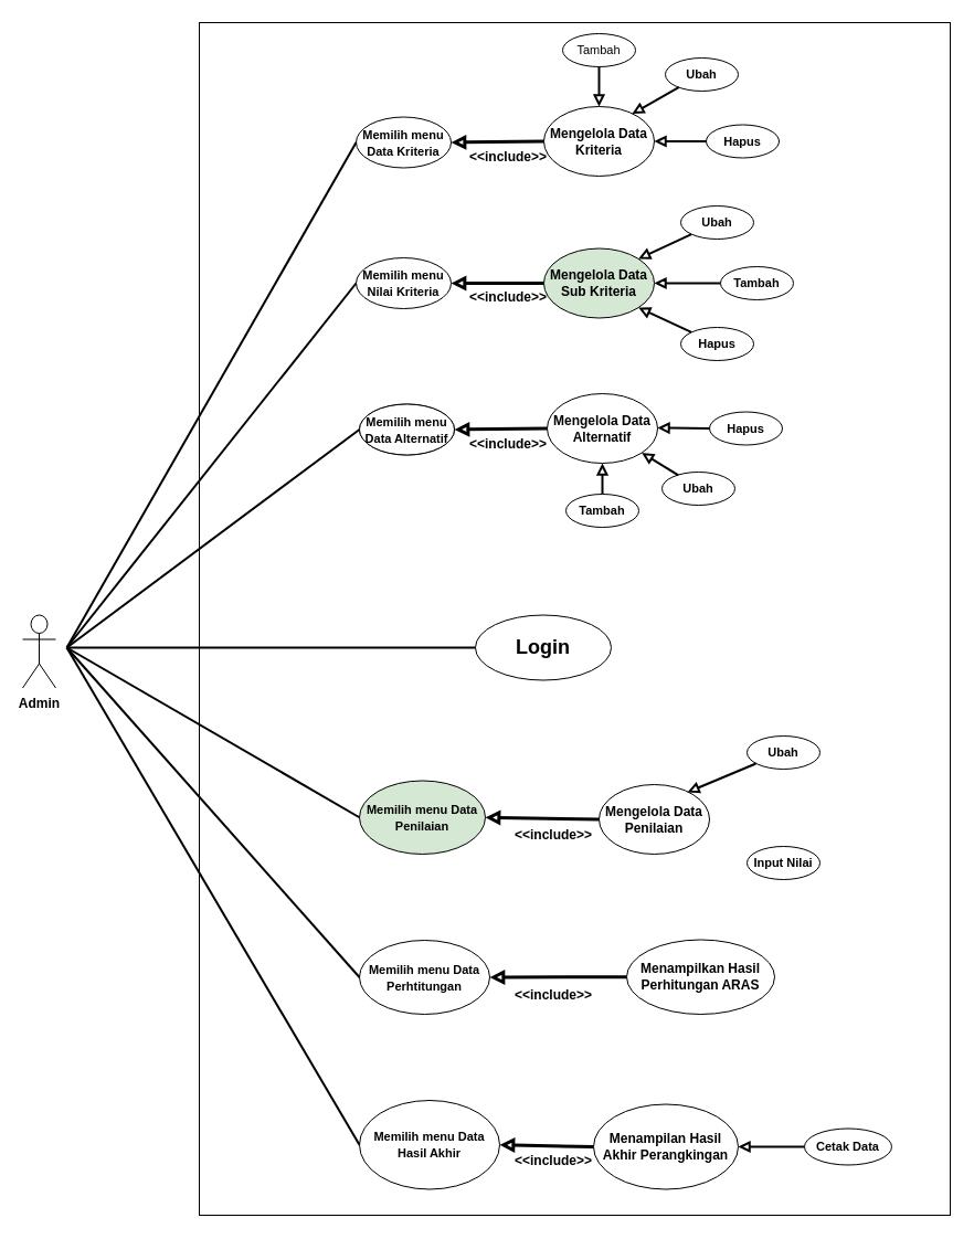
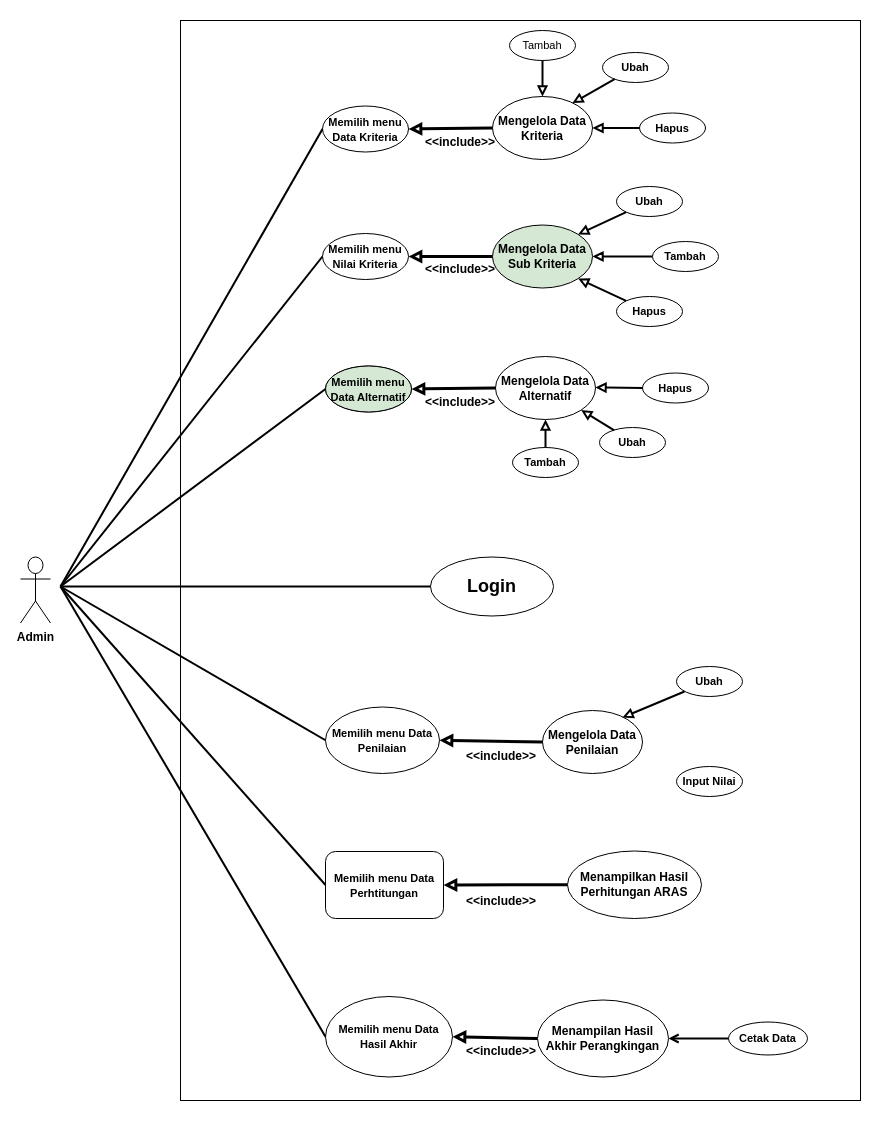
  <mxCell id="0" />
  <mxCell id="1" parent="0" />
  <mxCell id="2" value="" style="rounded=0;whiteSpace=wrap;html=1;" parent="1" vertex="1"><mxGeometry x="180" y="20" width="680" height="1080" as="geometry" /></mxCell>
  <mxCell id="3" value="&lt;font style=&quot;font-size: 18px;&quot;&gt;Login&lt;/font&gt;" style="ellipse;whiteSpace=wrap;html=1;fontStyle=1" parent="1" vertex="1"><mxGeometry x="430" y="556.5" width="123" height="59" as="geometry" /></mxCell>
  <mxCell id="4" value="Admin" style="shape=umlActor;verticalLabelPosition=bottom;verticalAlign=top;html=1;outlineConnect=0;fontStyle=1" parent="1" vertex="1"><mxGeometry x="20" y="556.5" width="30" height="66" as="geometry" /></mxCell>
  <mxCell id="5" value="" style="endArrow=none;html=1;rounded=0;strokeWidth=2;fontStyle=1;entryX=0;entryY=0.5;entryDx=0;entryDy=0;" parent="1" target="3" edge="1"><mxGeometry width="50" height="50" relative="1" as="geometry"><mxPoint x="60" y="586" as="sourcePoint" /><mxPoint x="260.01" y="588.494" as="targetPoint" /></mxGeometry></mxCell>
  <mxCell id="6" value="&lt;font style=&quot;font-size: 11px;&quot;&gt;Memilih menu Data Kriteria&lt;/font&gt;" style="ellipse;whiteSpace=wrap;html=1;fontStyle=1" parent="1" vertex="1"><mxGeometry x="322" y="105.5" width="86" height="46" as="geometry" /></mxCell>
  <mxCell id="7" value="&lt;font style=&quot;font-size: 12px;&quot;&gt;Mengelola Data Kriteria&lt;/font&gt;" style="ellipse;whiteSpace=wrap;html=1;fontStyle=1" parent="1" vertex="1"><mxGeometry x="492" y="96" width="100" height="63" as="geometry" /></mxCell>
  <mxCell id="8" value="&lt;font style=&quot;font-size: 11px;&quot;&gt;Tambah&lt;/font&gt;" style="ellipse;whiteSpace=wrap;html=1;" parent="1" vertex="1"><mxGeometry x="509" y="30" width="66" height="30" as="geometry" /></mxCell>
  <mxCell id="9" value="&lt;font style=&quot;font-size: 11px;&quot;&gt;Ubah&lt;/font&gt;" style="ellipse;whiteSpace=wrap;html=1;fontStyle=1" parent="1" vertex="1"><mxGeometry x="602" y="52" width="66" height="30" as="geometry" /></mxCell>
  <mxCell id="10" value="&lt;font style=&quot;font-size: 11px;&quot;&gt;Hapus&lt;/font&gt;" style="ellipse;whiteSpace=wrap;html=1;fontStyle=1" parent="1" vertex="1"><mxGeometry x="639" y="112.5" width="66" height="30" as="geometry" /></mxCell>
  <mxCell id="11" value="" style="endArrow=block;html=1;rounded=0;entryX=0.5;entryY=0;entryDx=0;entryDy=0;exitX=0.5;exitY=1;exitDx=0;exitDy=0;strokeWidth=2;fontStyle=1;endFill=0;" parent="1" source="8" target="7" edge="1"><mxGeometry width="50" height="50" relative="1" as="geometry"><mxPoint x="692" y="483" as="sourcePoint" /><mxPoint x="742" y="433" as="targetPoint" /></mxGeometry></mxCell>
  <mxCell id="12" value="" style="endArrow=block;html=1;rounded=0;entryX=0.799;entryY=0.105;entryDx=0;entryDy=0;entryPerimeter=0;strokeWidth=2;fontStyle=1;endFill=0;" parent="1" source="9" target="7" edge="1"><mxGeometry width="50" height="50" relative="1" as="geometry"><mxPoint x="692" y="483" as="sourcePoint" /><mxPoint x="566" y="120" as="targetPoint" /></mxGeometry></mxCell>
  <mxCell id="13" value="" style="endArrow=block;html=1;rounded=0;entryX=1;entryY=0.5;entryDx=0;entryDy=0;exitX=0;exitY=0.5;exitDx=0;exitDy=0;strokeWidth=2;fontStyle=1;endFill=0;" parent="1" source="10" target="7" edge="1"><mxGeometry width="50" height="50" relative="1" as="geometry"><mxPoint x="692" y="483" as="sourcePoint" /><mxPoint x="742" y="433" as="targetPoint" /></mxGeometry></mxCell>
  <mxCell id="14" value="&amp;lt;&amp;lt;include&amp;gt;&amp;gt;" style="text;html=1;strokeColor=none;fillColor=none;align=center;verticalAlign=middle;whiteSpace=wrap;rounded=0;fontStyle=1" parent="1" vertex="1"><mxGeometry x="430" y="126.5" width="60" height="30" as="geometry" /></mxCell>
  <mxCell id="15" value="" style="endArrow=block;html=1;rounded=0;entryX=1;entryY=0.5;entryDx=0;entryDy=0;exitX=0;exitY=0.5;exitDx=0;exitDy=0;strokeWidth=3;fontStyle=1;endFill=0;" parent="1" source="7" target="6" edge="1"><mxGeometry width="50" height="50" relative="1" as="geometry"><mxPoint x="662" y="483" as="sourcePoint" /><mxPoint x="712" y="433" as="targetPoint" /></mxGeometry></mxCell>
  <mxCell id="16" value="" style="endArrow=none;html=1;rounded=0;entryX=0;entryY=0.5;entryDx=0;entryDy=0;strokeWidth=2;fontStyle=1" parent="1" target="6" edge="1"><mxGeometry width="50" height="50" relative="1" as="geometry"><mxPoint x="60" y="586" as="sourcePoint" /><mxPoint x="600" y="456" as="targetPoint" /></mxGeometry></mxCell>
  <mxCell id="17" value="&lt;font style=&quot;font-size: 11px;&quot;&gt;Memilih menu Data Kriteria&lt;/font&gt;" style="ellipse;whiteSpace=wrap;html=1;fontStyle=1" parent="1" vertex="1"><mxGeometry x="325" y="365.5" width="86" height="46" as="geometry" /></mxCell>
  <mxCell id="18" value="&lt;font style=&quot;font-size: 12px;&quot;&gt;Mengelola Data Alternatif&lt;/font&gt;" style="ellipse;whiteSpace=wrap;html=1;fontStyle=1" parent="1" vertex="1"><mxGeometry x="495" y="356" width="100" height="63" as="geometry" /></mxCell>
  <mxCell id="19" value="" style="endArrow=block;html=1;rounded=0;entryX=1;entryY=0.5;entryDx=0;entryDy=0;exitX=0;exitY=0.5;exitDx=0;exitDy=0;strokeWidth=3;fontStyle=1;endFill=0;" parent="1" source="18" target="17" edge="1"><mxGeometry width="50" height="50" relative="1" as="geometry"><mxPoint x="665" y="743" as="sourcePoint" /><mxPoint x="715" y="693" as="targetPoint" /></mxGeometry></mxCell>
  <mxCell id="20" value="" style="endArrow=none;html=1;rounded=0;entryX=0;entryY=0.5;entryDx=0;entryDy=0;strokeWidth=2;fontStyle=1" parent="1" target="17" edge="1"><mxGeometry width="50" height="50" relative="1" as="geometry"><mxPoint x="60" y="586" as="sourcePoint" /><mxPoint x="220" y="139" as="targetPoint" /></mxGeometry></mxCell>
  <mxCell id="21" value="&lt;font style=&quot;font-size: 11px;&quot;&gt;Hapus&lt;/font&gt;" style="ellipse;whiteSpace=wrap;html=1;fontStyle=1" parent="1" vertex="1"><mxGeometry x="642" y="372.5" width="66" height="30" as="geometry" /></mxCell>
  <mxCell id="22" value="" style="endArrow=block;html=1;rounded=0;entryX=1;entryY=0.5;entryDx=0;entryDy=0;exitX=0;exitY=0.5;exitDx=0;exitDy=0;strokeWidth=2;fontStyle=1;endFill=0;" parent="1" source="21" edge="1"><mxGeometry width="50" height="50" relative="1" as="geometry"><mxPoint x="695" y="743" as="sourcePoint" /><mxPoint x="595" y="387" as="targetPoint" /></mxGeometry></mxCell>
  <mxCell id="23" value="&lt;font style=&quot;font-size: 11px;&quot;&gt;Ubah&lt;/font&gt;" style="ellipse;whiteSpace=wrap;html=1;fontStyle=1" parent="1" vertex="1"><mxGeometry x="599" y="427" width="66" height="30" as="geometry" /></mxCell>
  <mxCell id="24" value="&lt;font style=&quot;font-size: 11px;&quot;&gt;Tambah&lt;/font&gt;" style="ellipse;whiteSpace=wrap;html=1;fontStyle=1" parent="1" vertex="1"><mxGeometry x="512" y="447" width="66" height="30" as="geometry" /></mxCell>
  <mxCell id="25" value="&amp;lt;&amp;lt;include&amp;gt;&amp;gt;" style="text;html=1;strokeColor=none;fillColor=none;align=center;verticalAlign=middle;whiteSpace=wrap;rounded=0;fontStyle=1" parent="1" vertex="1"><mxGeometry x="430" y="254" width="60" height="30" as="geometry" /></mxCell>
  <mxCell id="26" value="" style="endArrow=block;html=1;rounded=0;entryX=1;entryY=1;entryDx=0;entryDy=0;exitX=0.224;exitY=0.093;exitDx=0;exitDy=0;strokeWidth=2;exitPerimeter=0;fontStyle=1;endFill=0;" parent="1" source="23" target="18" edge="1"><mxGeometry width="50" height="50" relative="1" as="geometry"><mxPoint x="652" y="398" as="sourcePoint" /><mxPoint x="605" y="397" as="targetPoint" /></mxGeometry></mxCell>
  <mxCell id="27" value="" style="endArrow=block;html=1;rounded=0;entryX=0.5;entryY=1;entryDx=0;entryDy=0;exitX=0.5;exitY=0;exitDx=0;exitDy=0;strokeWidth=2;fontStyle=1;endFill=0;" parent="1" source="24" target="18" edge="1"><mxGeometry width="50" height="50" relative="1" as="geometry"><mxPoint x="624" y="440" as="sourcePoint" /><mxPoint x="590" y="420" as="targetPoint" /></mxGeometry></mxCell>
- <mxCell id="28" value="&lt;font style=&quot;font-size: 11px;&quot;&gt;Memilih menu Data Alternatif&lt;/font&gt;" style="ellipse;whiteSpace=wrap;html=1;fontStyle=1" parent="1" vertex="1"><mxGeometry x="325" y="365.5" width="86" height="46" as="geometry" /></mxCell>
+ <mxCell id="28" value="&lt;font style=&quot;font-size: 11px;&quot;&gt;Memilih menu Data Alternatif&lt;/font&gt;" style="ellipse;whiteSpace=wrap;html=1;fontStyle=1;fillColor=#d5e8d4;" parent="1" vertex="1"><mxGeometry x="325" y="365.5" width="86" height="46" as="geometry" /></mxCell>
  <mxCell id="29" value="&amp;lt;&amp;lt;include&amp;gt;&amp;gt;" style="text;html=1;strokeColor=none;fillColor=none;align=center;verticalAlign=middle;whiteSpace=wrap;rounded=0;fontStyle=1" parent="1" vertex="1"><mxGeometry x="430" y="386.5" width="60" height="30" as="geometry" /></mxCell>
  <mxCell id="30" value="&lt;font style=&quot;font-size: 11px;&quot;&gt;Memilih menu Nilai Kriteria&lt;/font&gt;" style="ellipse;whiteSpace=wrap;html=1;fontStyle=1" parent="1" vertex="1"><mxGeometry x="322" y="233" width="86" height="46" as="geometry" /></mxCell>
  <mxCell id="31" value="&lt;font style=&quot;font-size: 12px;&quot;&gt;Mengelola Data Sub Kriteria&lt;/font&gt;" style="ellipse;whiteSpace=wrap;html=1;fontStyle=1;fillColor=#d5e8d4;" parent="1" vertex="1"><mxGeometry x="492" y="224.5" width="100" height="63" as="geometry" /></mxCell>
  <mxCell id="32" value="" style="endArrow=block;html=1;rounded=0;entryX=1;entryY=0.5;entryDx=0;entryDy=0;exitX=0;exitY=0.5;exitDx=0;exitDy=0;strokeWidth=3;fontStyle=1;endFill=0;" parent="1" source="31" target="30" edge="1"><mxGeometry width="50" height="50" relative="1" as="geometry"><mxPoint x="502" y="169" as="sourcePoint" /><mxPoint x="418" y="170" as="targetPoint" /></mxGeometry></mxCell>
  <mxCell id="33" value="&lt;font style=&quot;font-size: 11px;&quot;&gt;Tambah&lt;/font&gt;" style="ellipse;whiteSpace=wrap;html=1;fontStyle=1" parent="1" vertex="1"><mxGeometry x="652" y="241" width="66" height="30" as="geometry" /></mxCell>
  <mxCell id="34" value="&lt;font style=&quot;font-size: 11px;&quot;&gt;Ubah&lt;/font&gt;" style="ellipse;whiteSpace=wrap;html=1;fontStyle=1" parent="1" vertex="1"><mxGeometry x="616" y="186" width="66" height="30" as="geometry" /></mxCell>
  <mxCell id="35" value="&lt;font style=&quot;font-size: 11px;&quot;&gt;Hapus&lt;/font&gt;" style="ellipse;whiteSpace=wrap;html=1;fontStyle=1" parent="1" vertex="1"><mxGeometry x="616" y="296" width="66" height="30" as="geometry" /></mxCell>
  <mxCell id="36" value="" style="endArrow=block;html=1;rounded=0;entryX=1;entryY=0.5;entryDx=0;entryDy=0;exitX=0;exitY=0.5;exitDx=0;exitDy=0;strokeWidth=2;fontStyle=1;endFill=0;" parent="1" source="33" target="31" edge="1"><mxGeometry width="50" height="50" relative="1" as="geometry"><mxPoint x="649" y="138" as="sourcePoint" /><mxPoint x="602" y="138" as="targetPoint" /></mxGeometry></mxCell>
  <mxCell id="37" value="" style="endArrow=block;html=1;rounded=0;entryX=1;entryY=0;entryDx=0;entryDy=0;exitX=0;exitY=1;exitDx=0;exitDy=0;strokeWidth=2;fontStyle=1;endFill=0;" parent="1" source="34" target="31" edge="1"><mxGeometry width="50" height="50" relative="1" as="geometry"><mxPoint x="659" y="148" as="sourcePoint" /><mxPoint x="612" y="148" as="targetPoint" /></mxGeometry></mxCell>
  <mxCell id="38" value="" style="endArrow=block;html=1;rounded=0;entryX=1;entryY=1;entryDx=0;entryDy=0;exitX=0;exitY=0;exitDx=0;exitDy=0;strokeWidth=2;fontStyle=1;endFill=0;" parent="1" source="35" target="31" edge="1"><mxGeometry width="50" height="50" relative="1" as="geometry"><mxPoint x="669" y="158" as="sourcePoint" /><mxPoint x="622" y="158" as="targetPoint" /></mxGeometry></mxCell>
  <mxCell id="39" value="" style="endArrow=none;html=1;rounded=0;entryX=0;entryY=0.5;entryDx=0;entryDy=0;strokeWidth=2;fontStyle=1" parent="1" target="30" edge="1"><mxGeometry width="50" height="50" relative="1" as="geometry"><mxPoint x="60" y="586" as="sourcePoint" /><mxPoint x="220" y="139" as="targetPoint" /></mxGeometry></mxCell>
- <mxCell id="40" value="&lt;font style=&quot;font-size: 11px;&quot;&gt;Memilih menu Data Penilaian&lt;/font&gt;" style="ellipse;whiteSpace=wrap;html=1;fontStyle=1;fillColor=#d5e8d4;" parent="1" vertex="1"><mxGeometry x="325" y="706.5" width="114" height="66.5" as="geometry" /></mxCell>
+ <mxCell id="40" value="&lt;font style=&quot;font-size: 11px;&quot;&gt;Memilih menu Data Penilaian&lt;/font&gt;" style="ellipse;whiteSpace=wrap;html=1;fontStyle=1" parent="1" vertex="1"><mxGeometry x="325" y="706.5" width="114" height="66.5" as="geometry" /></mxCell>
  <mxCell id="41" value="&lt;font style=&quot;font-size: 12px;&quot;&gt;Mengelola Data Penilaian&lt;/font&gt;" style="ellipse;whiteSpace=wrap;html=1;fontStyle=1" parent="1" vertex="1"><mxGeometry x="542" y="710" width="100" height="63" as="geometry" /></mxCell>
  <mxCell id="42" value="&lt;font style=&quot;font-size: 11px;&quot;&gt;Input Nilai&lt;/font&gt;" style="ellipse;whiteSpace=wrap;html=1;fontStyle=1" parent="1" vertex="1"><mxGeometry x="676" y="766" width="66" height="30" as="geometry" /></mxCell>
  <mxCell id="43" value="&amp;lt;&amp;lt;include&amp;gt;&amp;gt;" style="text;html=1;strokeColor=none;fillColor=none;align=center;verticalAlign=middle;whiteSpace=wrap;rounded=0;fontStyle=1" parent="1" vertex="1"><mxGeometry x="471" y="740.5" width="60" height="30" as="geometry" /></mxCell>
  <mxCell id="44" value="" style="endArrow=block;html=1;rounded=0;entryX=1;entryY=0.5;entryDx=0;entryDy=0;exitX=0;exitY=0.5;exitDx=0;exitDy=0;strokeWidth=3;fontStyle=1;endFill=0;" parent="1" source="41" target="40" edge="1"><mxGeometry width="50" height="50" relative="1" as="geometry"><mxPoint x="688" y="1097" as="sourcePoint" /><mxPoint x="738" y="1047" as="targetPoint" /></mxGeometry></mxCell>
  <mxCell id="45" value="&lt;font style=&quot;font-size: 12px;&quot;&gt;Menampilan Hasil Akhir Perangkingan&lt;/font&gt;" style="ellipse;whiteSpace=wrap;html=1;fontStyle=1" parent="1" vertex="1"><mxGeometry x="537" y="999.5" width="131" height="77" as="geometry" /></mxCell>
  <mxCell id="46" value="&lt;span style=&quot;font-size: 11px;&quot;&gt;Cetak Data&lt;/span&gt;" style="ellipse;whiteSpace=wrap;html=1;fontStyle=1" parent="1" vertex="1"><mxGeometry x="728" y="1021.5" width="79" height="33" as="geometry" /></mxCell>
- <mxCell id="47" value="" style="endArrow=block;html=1;rounded=0;exitX=0;exitY=0.5;exitDx=0;exitDy=0;strokeWidth=2;fontStyle=1;entryX=1;entryY=0.5;entryDx=0;entryDy=0;endFill=0;" parent="1" source="46" target="45" edge="1"><mxGeometry width="50" height="50" relative="1" as="geometry"><mxPoint x="650" y="1074" as="sourcePoint" /><mxPoint x="652" y="1014" as="targetPoint" /></mxGeometry></mxCell>
+ <mxCell id="47" value="" style="endArrow=open;html=1;rounded=0;exitX=0;exitY=0.5;exitDx=0;exitDy=0;strokeWidth=2;fontStyle=1;entryX=1;entryY=0.5;entryDx=0;entryDy=0;endFill=0;" parent="1" source="46" target="45" edge="1"><mxGeometry width="50" height="50" relative="1" as="geometry"><mxPoint x="650" y="1074" as="sourcePoint" /><mxPoint x="652" y="1014" as="targetPoint" /></mxGeometry></mxCell>
  <mxCell id="48" value="&lt;font style=&quot;font-size: 11px;&quot;&gt;Memilih menu Data Hasil Akhir&lt;/font&gt;" style="ellipse;whiteSpace=wrap;html=1;fontStyle=1" parent="1" vertex="1"><mxGeometry x="325" y="996" width="127" height="80.5" as="geometry" /></mxCell>
  <mxCell id="49" value="" style="endArrow=block;html=1;rounded=0;entryX=1;entryY=0.5;entryDx=0;entryDy=0;exitX=0;exitY=0.5;exitDx=0;exitDy=0;strokeWidth=3;fontStyle=1;endFill=0;" parent="1" source="45" target="48" edge="1"><mxGeometry width="50" height="50" relative="1" as="geometry"><mxPoint x="521" y="1021" as="sourcePoint" /><mxPoint x="741" y="1327" as="targetPoint" /></mxGeometry></mxCell>
- <mxCell id="50" value="&lt;font style=&quot;font-size: 11px;&quot;&gt;Memilih menu Data Perhtitungan&lt;/font&gt;" style="ellipse;whiteSpace=wrap;html=1;fontStyle=1" parent="1" vertex="1"><mxGeometry x="325" y="851" width="118" height="67" as="geometry" /></mxCell>
+ <mxCell id="50" value="&lt;font style=&quot;font-size: 11px;&quot;&gt;Memilih menu Data Perhtitungan&lt;/font&gt;" style="whiteSpace=wrap;html=1;fontStyle=1;rounded=1;" parent="1" vertex="1"><mxGeometry x="325" y="851" width="118" height="67" as="geometry" /></mxCell>
  <mxCell id="51" value="&lt;font style=&quot;font-size: 12px;&quot;&gt;Menampilkan Hasil Perhitungan ARAS&lt;/font&gt;" style="ellipse;whiteSpace=wrap;html=1;fontStyle=1" parent="1" vertex="1"><mxGeometry x="567" y="850.5" width="134" height="67.5" as="geometry" /></mxCell>
  <mxCell id="52" value="" style="endArrow=block;html=1;rounded=0;entryX=1;entryY=0.5;entryDx=0;entryDy=0;exitX=0;exitY=0.5;exitDx=0;exitDy=0;strokeWidth=3;fontStyle=1;endFill=0;" parent="1" source="51" target="50" edge="1"><mxGeometry width="50" height="50" relative="1" as="geometry"><mxPoint x="528" y="803" as="sourcePoint" /><mxPoint x="444" y="804" as="targetPoint" /></mxGeometry></mxCell>
  <mxCell id="53" value="" style="endArrow=none;html=1;rounded=0;entryX=0;entryY=0.5;entryDx=0;entryDy=0;strokeWidth=2;" parent="1" target="40" edge="1"><mxGeometry width="50" height="50" relative="1" as="geometry"><mxPoint x="60" y="586" as="sourcePoint" /><mxPoint x="300" y="536" as="targetPoint" /></mxGeometry></mxCell>
  <mxCell id="54" value="" style="endArrow=none;html=1;rounded=0;entryX=0;entryY=0.5;entryDx=0;entryDy=0;strokeWidth=2;" parent="1" target="50" edge="1"><mxGeometry width="50" height="50" relative="1" as="geometry"><mxPoint x="60" y="586" as="sourcePoint" /><mxPoint x="210" y="566" as="targetPoint" /></mxGeometry></mxCell>
  <mxCell id="55" value="&lt;font style=&quot;font-size: 11px;&quot;&gt;Ubah&lt;/font&gt;" style="ellipse;whiteSpace=wrap;html=1;fontStyle=1" parent="1" vertex="1"><mxGeometry x="676" y="666" width="66" height="30" as="geometry" /></mxCell>
  <mxCell id="56" value="" style="endArrow=block;html=1;rounded=0;entryX=0.799;entryY=0.105;entryDx=0;entryDy=0;entryPerimeter=0;strokeWidth=2;fontStyle=1;endFill=0;" parent="1" edge="1"><mxGeometry width="50" height="50" relative="1" as="geometry"><mxPoint x="684" y="691" as="sourcePoint" /><mxPoint x="622" y="717" as="targetPoint" /></mxGeometry></mxCell>
  <mxCell id="57" value="&amp;lt;&amp;lt;include&amp;gt;&amp;gt;" style="text;html=1;strokeColor=none;fillColor=none;align=center;verticalAlign=middle;whiteSpace=wrap;rounded=0;fontStyle=1" parent="1" vertex="1"><mxGeometry x="471" y="886" width="60" height="30" as="geometry" /></mxCell>
  <mxCell id="58" value="&amp;lt;&amp;lt;include&amp;gt;&amp;gt;" style="text;html=1;strokeColor=none;fillColor=none;align=center;verticalAlign=middle;whiteSpace=wrap;rounded=0;fontStyle=1" parent="1" vertex="1"><mxGeometry x="471" y="1036" width="60" height="30" as="geometry" /></mxCell>
  <mxCell id="59" value="" style="endArrow=none;html=1;rounded=0;entryX=0;entryY=0.5;entryDx=0;entryDy=0;strokeWidth=2;" parent="1" target="48" edge="1"><mxGeometry width="50" height="50" relative="1" as="geometry"><mxPoint x="60" y="586" as="sourcePoint" /><mxPoint x="160" y="686" as="targetPoint" /></mxGeometry></mxCell>
